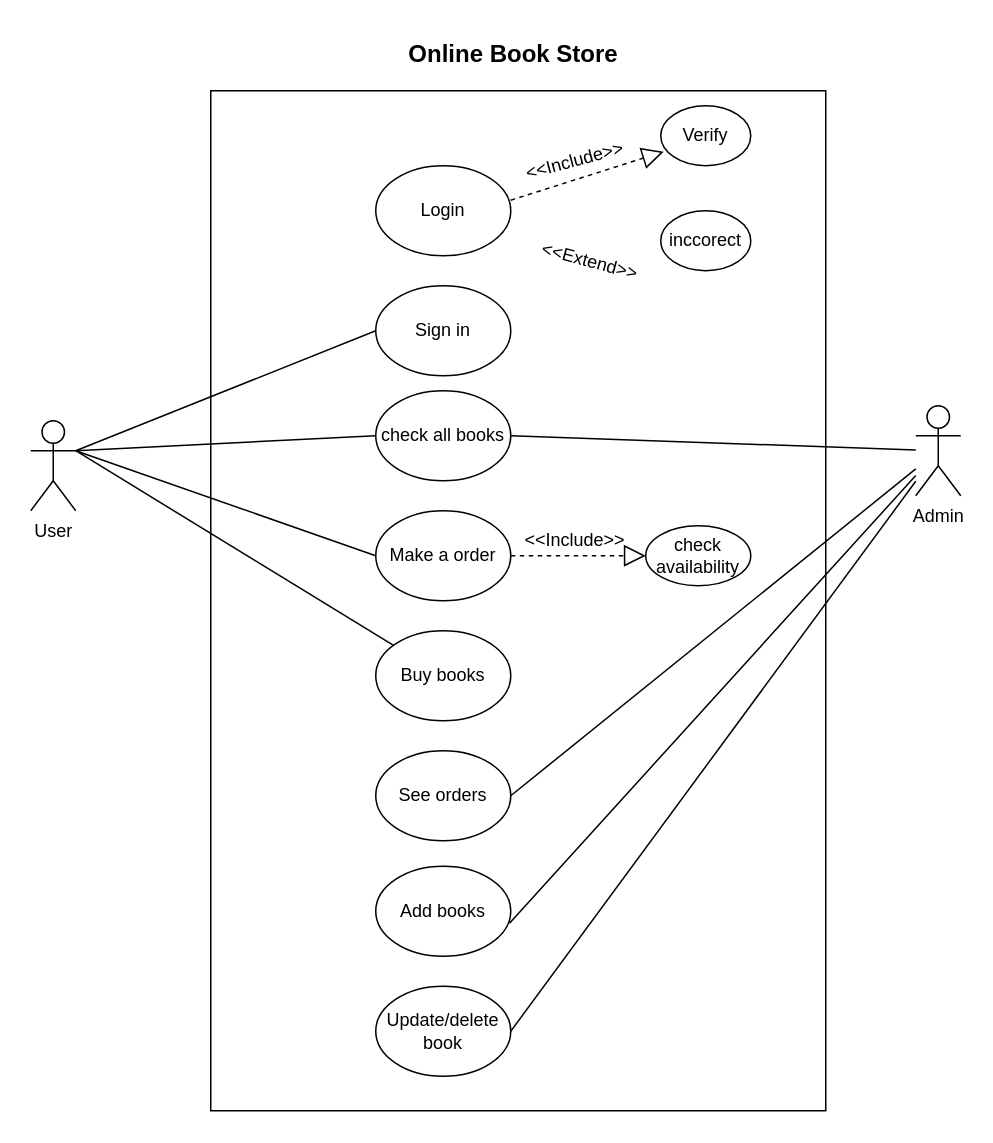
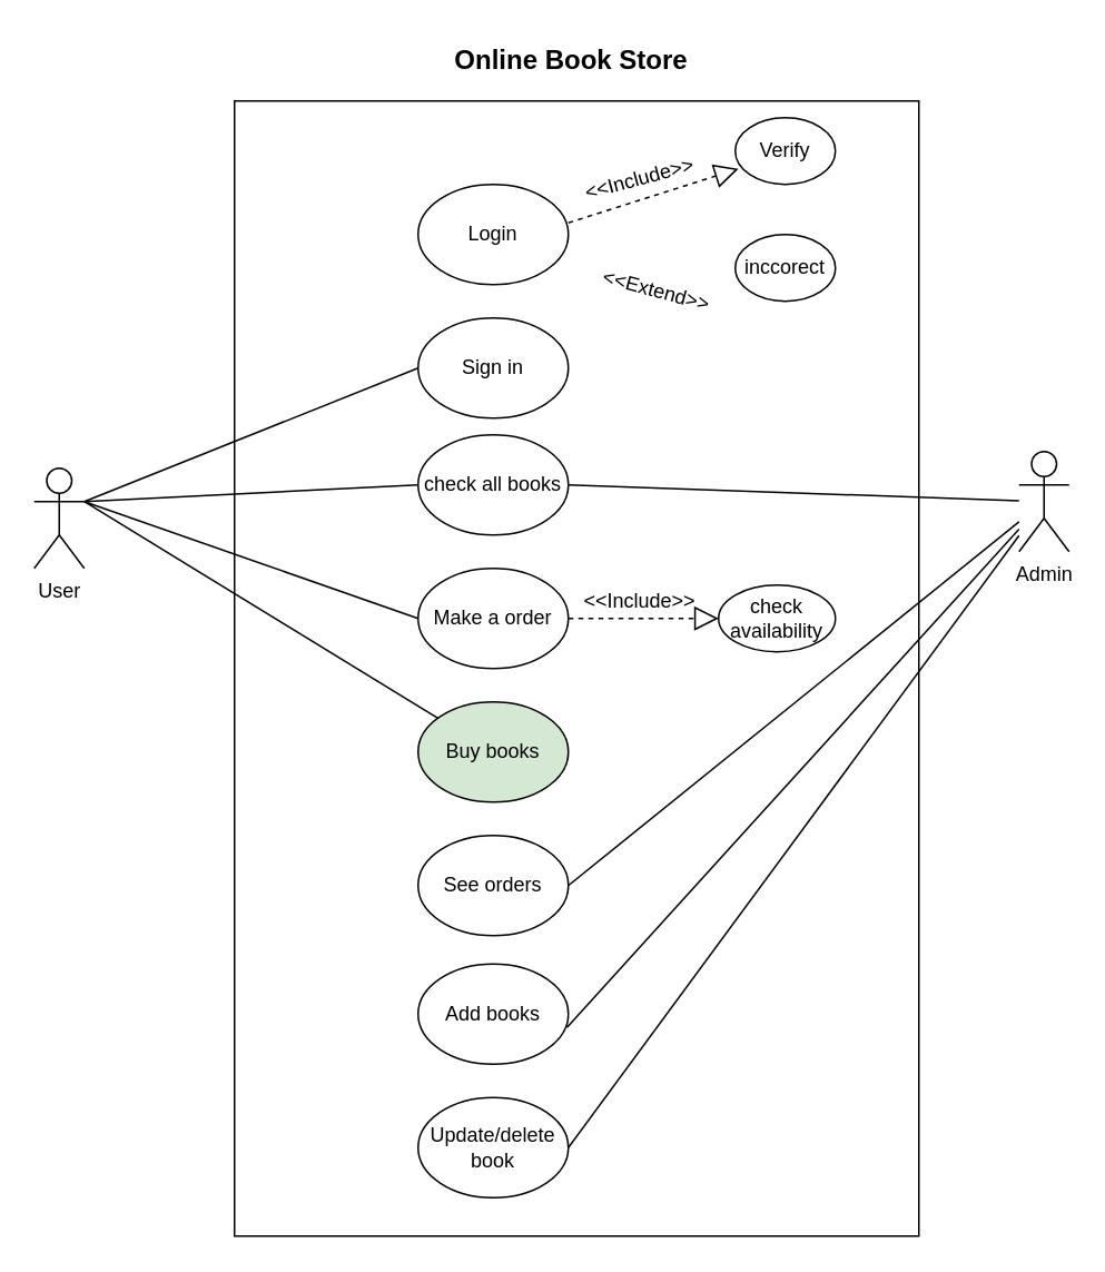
  <mxCell id="0" />
  <mxCell id="1" parent="0" />
  <mxCell id="2" value="" style="rounded=0;whiteSpace=wrap;html=1;" vertex="1" parent="1"><mxGeometry x="140" y="60" width="410" height="680" as="geometry" /></mxCell>
  <mxCell id="3" value="&lt;b&gt;&lt;font style=&quot;font-size: 16px;&quot;&gt;Online Book Store&lt;/font&gt;&lt;/b&gt;" style="text;html=1;strokeColor=none;fillColor=none;align=center;verticalAlign=middle;whiteSpace=wrap;rounded=0;" vertex="1" parent="1"><mxGeometry x="263" y="20" width="158" height="30" as="geometry" /></mxCell>
  <mxCell id="4" value="User" style="shape=umlActor;verticalLabelPosition=bottom;verticalAlign=top;html=1;outlineConnect=0;" vertex="1" parent="1"><mxGeometry x="20" y="280" width="30" height="60" as="geometry" /></mxCell>
  <mxCell id="5" value="Admin" style="shape=umlActor;verticalLabelPosition=bottom;verticalAlign=top;html=1;outlineConnect=0;" vertex="1" parent="1"><mxGeometry x="610" y="270" width="30" height="60" as="geometry" /></mxCell>
  <mxCell id="6" value="Login" style="ellipse;whiteSpace=wrap;html=1;" vertex="1" parent="1"><mxGeometry x="250" y="110" width="90" height="60" as="geometry" /></mxCell>
  <mxCell id="7" value="check all books" style="ellipse;whiteSpace=wrap;html=1;" vertex="1" parent="1"><mxGeometry x="250" y="260" width="90" height="60" as="geometry" /></mxCell>
  <mxCell id="8" value="Make a order" style="ellipse;whiteSpace=wrap;html=1;" vertex="1" parent="1"><mxGeometry x="250" y="340" width="90" height="60" as="geometry" /></mxCell>
- <mxCell id="9" value="Buy books" style="ellipse;whiteSpace=wrap;html=1;" vertex="1" parent="1"><mxGeometry x="250" y="420" width="90" height="60" as="geometry" /></mxCell>
+ <mxCell id="9" value="Buy books" style="ellipse;whiteSpace=wrap;html=1;fillColor=#d5e8d4;" vertex="1" parent="1"><mxGeometry x="250" y="420" width="90" height="60" as="geometry" /></mxCell>
  <mxCell id="10" value="See orders" style="ellipse;whiteSpace=wrap;html=1;" vertex="1" parent="1"><mxGeometry x="250" y="500" width="90" height="60" as="geometry" /></mxCell>
  <mxCell id="11" value="Add books" style="ellipse;whiteSpace=wrap;html=1;" vertex="1" parent="1"><mxGeometry x="250" y="577" width="90" height="60" as="geometry" /></mxCell>
  <mxCell id="12" value="Update/delete book" style="ellipse;whiteSpace=wrap;html=1;" vertex="1" parent="1"><mxGeometry x="250" y="657" width="90" height="60" as="geometry" /></mxCell>
  <mxCell id="13" value="Verify" style="ellipse;whiteSpace=wrap;html=1;" vertex="1" parent="1"><mxGeometry x="440" y="70" width="60" height="40" as="geometry" /></mxCell>
  <mxCell id="14" value="inccorect" style="ellipse;whiteSpace=wrap;html=1;" vertex="1" parent="1"><mxGeometry x="440" y="140" width="60" height="40" as="geometry" /></mxCell>
  <mxCell id="15" value="check availability" style="ellipse;whiteSpace=wrap;html=1;" vertex="1" parent="1"><mxGeometry x="430" y="350" width="70" height="40" as="geometry" /></mxCell>
  <mxCell id="16" value="" style="endArrow=block;dashed=1;endFill=0;endSize=12;html=1;rounded=0;entryX=0.033;entryY=0.765;entryDx=0;entryDy=0;entryPerimeter=0;exitX=1;exitY=0.383;exitDx=0;exitDy=0;exitPerimeter=0;" edge="1" parent="1" source="6" target="13"><mxGeometry width="160" relative="1" as="geometry"><mxPoint x="250" y="210" as="sourcePoint" /><mxPoint x="410" y="210" as="targetPoint" /></mxGeometry></mxCell>
  <mxCell id="17" value="&amp;lt;&amp;lt;Include&amp;gt;&amp;gt;" style="text;html=1;strokeColor=none;fillColor=none;align=center;verticalAlign=middle;whiteSpace=wrap;rounded=0;rotation=-15;" vertex="1" parent="1"><mxGeometry x="353" y="92" width="60" height="30" as="geometry" /></mxCell>
  <mxCell id="18" value="&amp;lt;&amp;lt;Extend&amp;gt;&amp;gt;" style="text;html=1;strokeColor=none;fillColor=none;align=center;verticalAlign=middle;whiteSpace=wrap;rounded=0;rotation=15;" vertex="1" parent="1"><mxGeometry x="363" y="159" width="60" height="30" as="geometry" /></mxCell>
  <mxCell id="19" value="" style="endArrow=block;dashed=1;endFill=0;endSize=12;html=1;rounded=0;entryX=0;entryY=0.5;entryDx=0;entryDy=0;exitX=1;exitY=0.5;exitDx=0;exitDy=0;" edge="1" parent="1" source="8" target="15"><mxGeometry width="160" relative="1" as="geometry"><mxPoint x="350" y="283" as="sourcePoint" /><mxPoint x="452" y="251" as="targetPoint" /></mxGeometry></mxCell>
  <mxCell id="20" value="&amp;lt;&amp;lt;Include&amp;gt;&amp;gt;" style="text;html=1;strokeColor=none;fillColor=none;align=center;verticalAlign=middle;whiteSpace=wrap;rounded=0;rotation=0;" vertex="1" parent="1"><mxGeometry x="353" y="345" width="60" height="30" as="geometry" /></mxCell>
  <mxCell id="21" value="" style="endArrow=none;html=1;rounded=0;exitX=1;exitY=0.333;exitDx=0;exitDy=0;exitPerimeter=0;entryX=0;entryY=0.5;entryDx=0;entryDy=0;" edge="1" parent="1" source="4" target="7"><mxGeometry width="50" height="50" relative="1" as="geometry"><mxPoint x="60" y="348" as="sourcePoint" /><mxPoint x="276" y="173" as="targetPoint" /></mxGeometry></mxCell>
  <mxCell id="22" value="" style="endArrow=none;html=1;rounded=0;exitX=1;exitY=0.333;exitDx=0;exitDy=0;exitPerimeter=0;entryX=0;entryY=0.5;entryDx=0;entryDy=0;" edge="1" parent="1" source="4" target="8"><mxGeometry width="50" height="50" relative="1" as="geometry"><mxPoint x="60" y="350" as="sourcePoint" /><mxPoint x="260" y="230" as="targetPoint" /></mxGeometry></mxCell>
  <mxCell id="23" value="" style="endArrow=none;html=1;rounded=0;exitX=1;exitY=0.333;exitDx=0;exitDy=0;exitPerimeter=0;" edge="1" parent="1" source="4" target="9"><mxGeometry width="50" height="50" relative="1" as="geometry"><mxPoint x="70" y="360" as="sourcePoint" /><mxPoint x="270" y="240" as="targetPoint" /></mxGeometry></mxCell>
  <mxCell id="24" value="" style="endArrow=none;html=1;rounded=0;exitX=1;exitY=0.5;exitDx=0;exitDy=0;" edge="1" parent="1" source="12" target="5"><mxGeometry width="50" height="50" relative="1" as="geometry"><mxPoint x="80" y="370" as="sourcePoint" /><mxPoint x="280" y="250" as="targetPoint" /></mxGeometry></mxCell>
  <mxCell id="25" value="" style="endArrow=none;html=1;rounded=0;exitX=0.991;exitY=0.633;exitDx=0;exitDy=0;exitPerimeter=0;" edge="1" parent="1" source="11" target="5"><mxGeometry width="50" height="50" relative="1" as="geometry"><mxPoint x="350" y="627" as="sourcePoint" /><mxPoint x="610" y="360" as="targetPoint" /></mxGeometry></mxCell>
  <mxCell id="26" value="" style="endArrow=none;html=1;rounded=0;exitX=1;exitY=0.5;exitDx=0;exitDy=0;" edge="1" parent="1" source="10" target="5"><mxGeometry width="50" height="50" relative="1" as="geometry"><mxPoint x="349" y="555" as="sourcePoint" /><mxPoint x="620" y="361" as="targetPoint" /></mxGeometry></mxCell>
  <mxCell id="27" value="" style="endArrow=none;html=1;rounded=0;exitX=1;exitY=0.5;exitDx=0;exitDy=0;" edge="1" parent="1" source="7" target="5"><mxGeometry width="50" height="50" relative="1" as="geometry"><mxPoint x="350" y="470" as="sourcePoint" /><mxPoint x="620" y="356" as="targetPoint" /></mxGeometry></mxCell>
  <mxCell id="28" value="Sign in" style="ellipse;whiteSpace=wrap;html=1;" vertex="1" parent="1"><mxGeometry x="250" y="190" width="90" height="60" as="geometry" /></mxCell>
  <mxCell id="29" value="" style="endArrow=none;html=1;rounded=0;exitX=1;exitY=0.333;exitDx=0;exitDy=0;exitPerimeter=0;entryX=0;entryY=0.5;entryDx=0;entryDy=0;" edge="1" parent="1" source="4" target="28"><mxGeometry width="50" height="50" relative="1" as="geometry"><mxPoint x="60" y="310" as="sourcePoint" /><mxPoint x="273" y="171" as="targetPoint" /></mxGeometry></mxCell>
